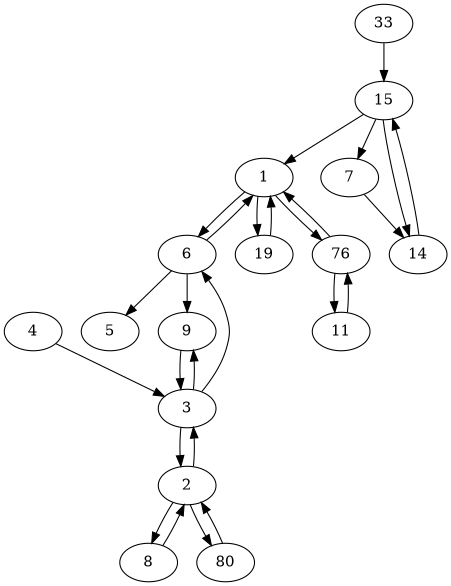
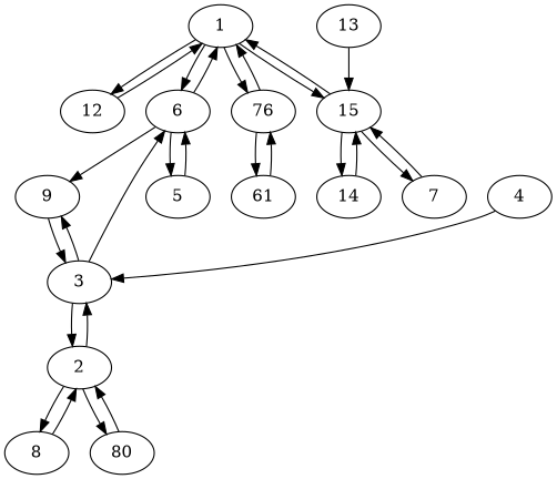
  digraph {
    1
    6
-   12 [label=19]
+   12
    15
    n5 [label=76]
    5
    9
    7
    14
-   11
+   11 [label=61]
    3
    2
-   13 [label=33]
+   13
    8
    n15 [label=80]
    4
    1 -> 6
    1 -> 12
+   1 -> 15
    1 -> n5
    6 -> 1
    6 -> 5
    6 -> 9
    12 -> 1
    15 -> 1
    15 -> 7
    15 -> 14
    n5 -> 1
    n5 -> 11
+   5 -> 6
    9 -> 3
-   7 -> 14
+   7 -> 15
    14 -> 15
    11 -> n5
    3 -> 6
    3 -> 9
    3 -> 2
    2 -> 3
    2 -> 8
    2 -> n15
    13 -> 15
    8 -> 2
    n15 -> 2
    4 -> 3
  }
